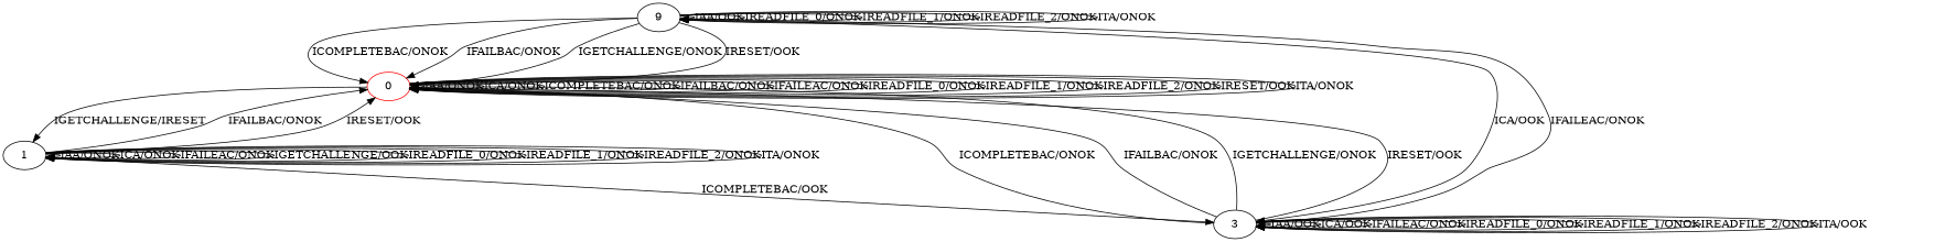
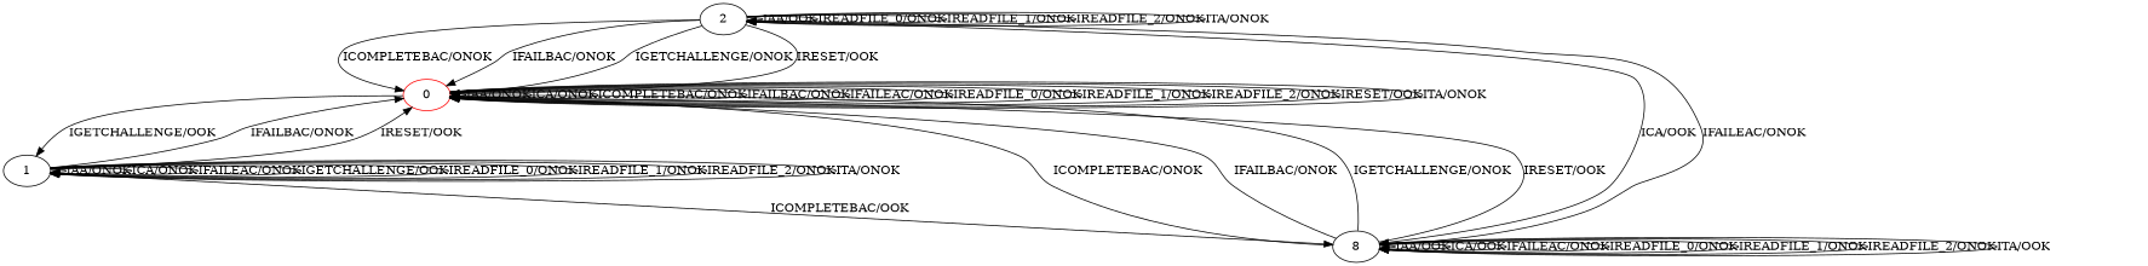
  digraph {
    0 [color=red]
    1
-   3
-   2 [label=9]
+   3 [label=8]
+   2
    0 -> 0 [label="IAA/ONOK"]
    0 -> 0 [label="ICA/ONOK"]
    0 -> 0 [label="ICOMPLETEBAC/ONOK"]
    0 -> 0 [label="IFAILBAC/ONOK"]
    0 -> 0 [label="IFAILEAC/ONOK"]
    0 -> 0 [label="IREADFILE_0/ONOK"]
    0 -> 0 [label="IREADFILE_1/ONOK"]
    0 -> 0 [label="IREADFILE_2/ONOK"]
    0 -> 0 [label="IRESET/OOK"]
    0 -> 0 [label="ITA/ONOK"]
-   0 -> 1 [label="IGETCHALLENGE/IRESET"]
+   0 -> 1 [label="IGETCHALLENGE/OOK"]
    1 -> 0 [label="IFAILBAC/ONOK"]
    1 -> 0 [label="IRESET/OOK"]
    1 -> 1 [label="IAA/ONOK"]
    1 -> 1 [label="ICA/ONOK"]
    1 -> 1 [label="IFAILEAC/ONOK"]
    1 -> 1 [label="IGETCHALLENGE/OOK"]
    1 -> 1 [label="IREADFILE_0/ONOK"]
    1 -> 1 [label="IREADFILE_1/ONOK"]
    1 -> 1 [label="IREADFILE_2/ONOK"]
    1 -> 1 [label="ITA/ONOK"]
    1 -> 3 [label="ICOMPLETEBAC/OOK"]
    3 -> 0 [label="ICOMPLETEBAC/ONOK"]
    3 -> 0 [label="IFAILBAC/ONOK"]
    3 -> 0 [label="IGETCHALLENGE/ONOK"]
    3 -> 0 [label="IRESET/OOK"]
    3 -> 3 [label="IAA/OOK"]
    3 -> 3 [label="ICA/OOK"]
    3 -> 3 [label="IFAILEAC/ONOK"]
    3 -> 3 [label="IREADFILE_0/ONOK"]
    3 -> 3 [label="IREADFILE_1/ONOK"]
    3 -> 3 [label="IREADFILE_2/ONOK"]
    3 -> 3 [label="ITA/OOK"]
    2 -> 0 [label="ICOMPLETEBAC/ONOK"]
    2 -> 0 [label="IFAILBAC/ONOK"]
    2 -> 0 [label="IGETCHALLENGE/ONOK"]
    2 -> 0 [label="IRESET/OOK"]
    2 -> 3 [label="ICA/OOK"]
    2 -> 3 [label="IFAILEAC/ONOK"]
    2 -> 2 [label="IAA/OOK"]
    2 -> 2 [label="IREADFILE_0/ONOK"]
    2 -> 2 [label="IREADFILE_1/ONOK"]
    2 -> 2 [label="IREADFILE_2/ONOK"]
    2 -> 2 [label="ITA/ONOK"]
  }
